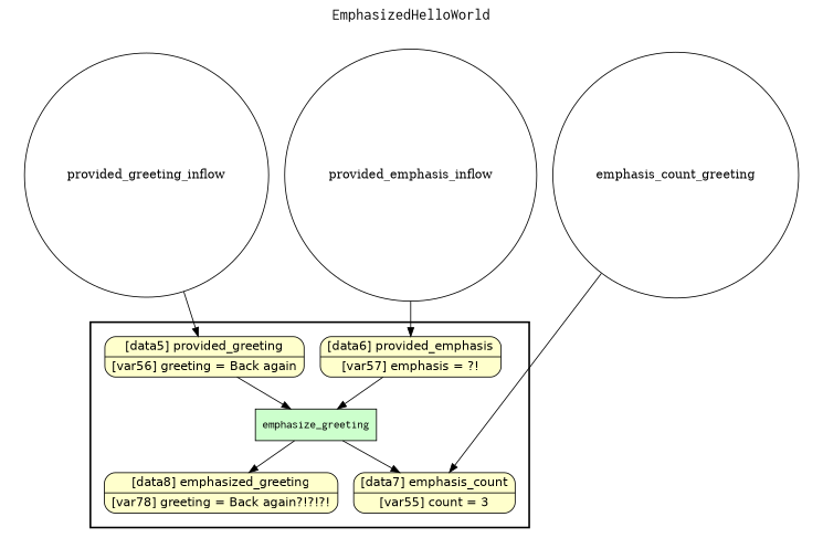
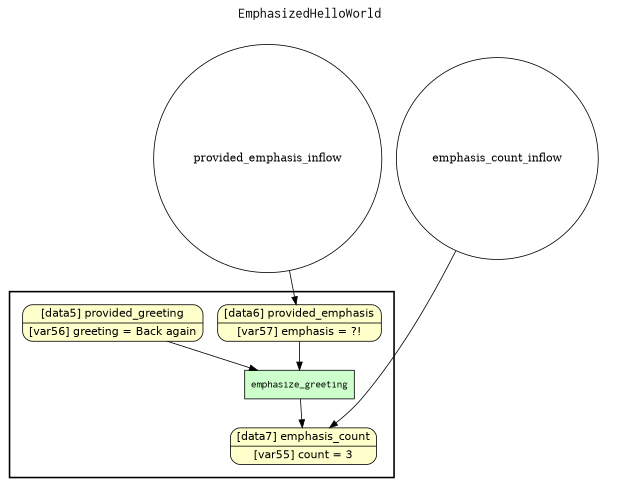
  digraph {
    fontname=Courier
    fontsize=18
    label=EmphasizedHelloWorld
    labelloc=t
    rankdir=TB
    node [fillcolor="#FFFFCC" fontname=Helvetica peripheries=1 shape=record style="rounded,filled"]
    emphasize_greeting [fillcolor="#CCFFCC" fontname=Courier shape=box style=filled]
-   n2 [label="{<f0> [data8] emphasized_greeting |<f1> [var78] greeting = Back again?!?!?!}" rankdir=LR]
    n3 [label="{<f0> [data6] provided_emphasis |<f1> [var57] emphasis = ?!}" rankdir=LR]
    n4 [label="{<f0> [data5] provided_greeting |<f1> [var56] greeting = Back again}" rankdir=LR]
    n5 [label="{<f0> [data7] emphasis_count |<f1> [var55] count = 3}" rankdir=LR]
-   provided_greeting_inflow [fillcolor="#FFFFFF" shape=circle width=0.2 fontname="" style=""]
    provided_emphasis_inflow [fillcolor="#FFFFFF" shape=circle width=0.2 fontname="" style=""]
-   emphasis_count_inflow [fillcolor="#FFFFFF" shape=circle width=0.2 label=emphasis_count_greeting fontname="" style=""]
+   emphasis_count_inflow [fillcolor="#FFFFFF" shape=circle width=0.2 fontname="" style=""]
    subgraph cluster_1 {
      color=black
      label=""
      penwidth=2
      subgraph cluster_2 {
        color=white
        label=""
        penwidth=2
        emphasize_greeting
-       n2
        n3
        n4
        n5
      }
    }
    subgraph cluster_3 {
      color=white
      label=""
      penwidth=2
      subgraph cluster_4 {
        color=white
        label=""
        penwidth=2
      }
    }
    subgraph cluster_5 {
      color=white
      label=""
      penwidth=2
      subgraph cluster_6 {
        color=white
        label=""
        penwidth=2
-       provided_greeting_inflow
        provided_emphasis_inflow
        emphasis_count_inflow
      }
    }
-   emphasize_greeting -> n2
    emphasize_greeting -> n5
    n3 -> emphasize_greeting
    n4 -> emphasize_greeting
-   provided_greeting_inflow -> n4
    provided_emphasis_inflow -> n3
    emphasis_count_inflow -> n5
  }
